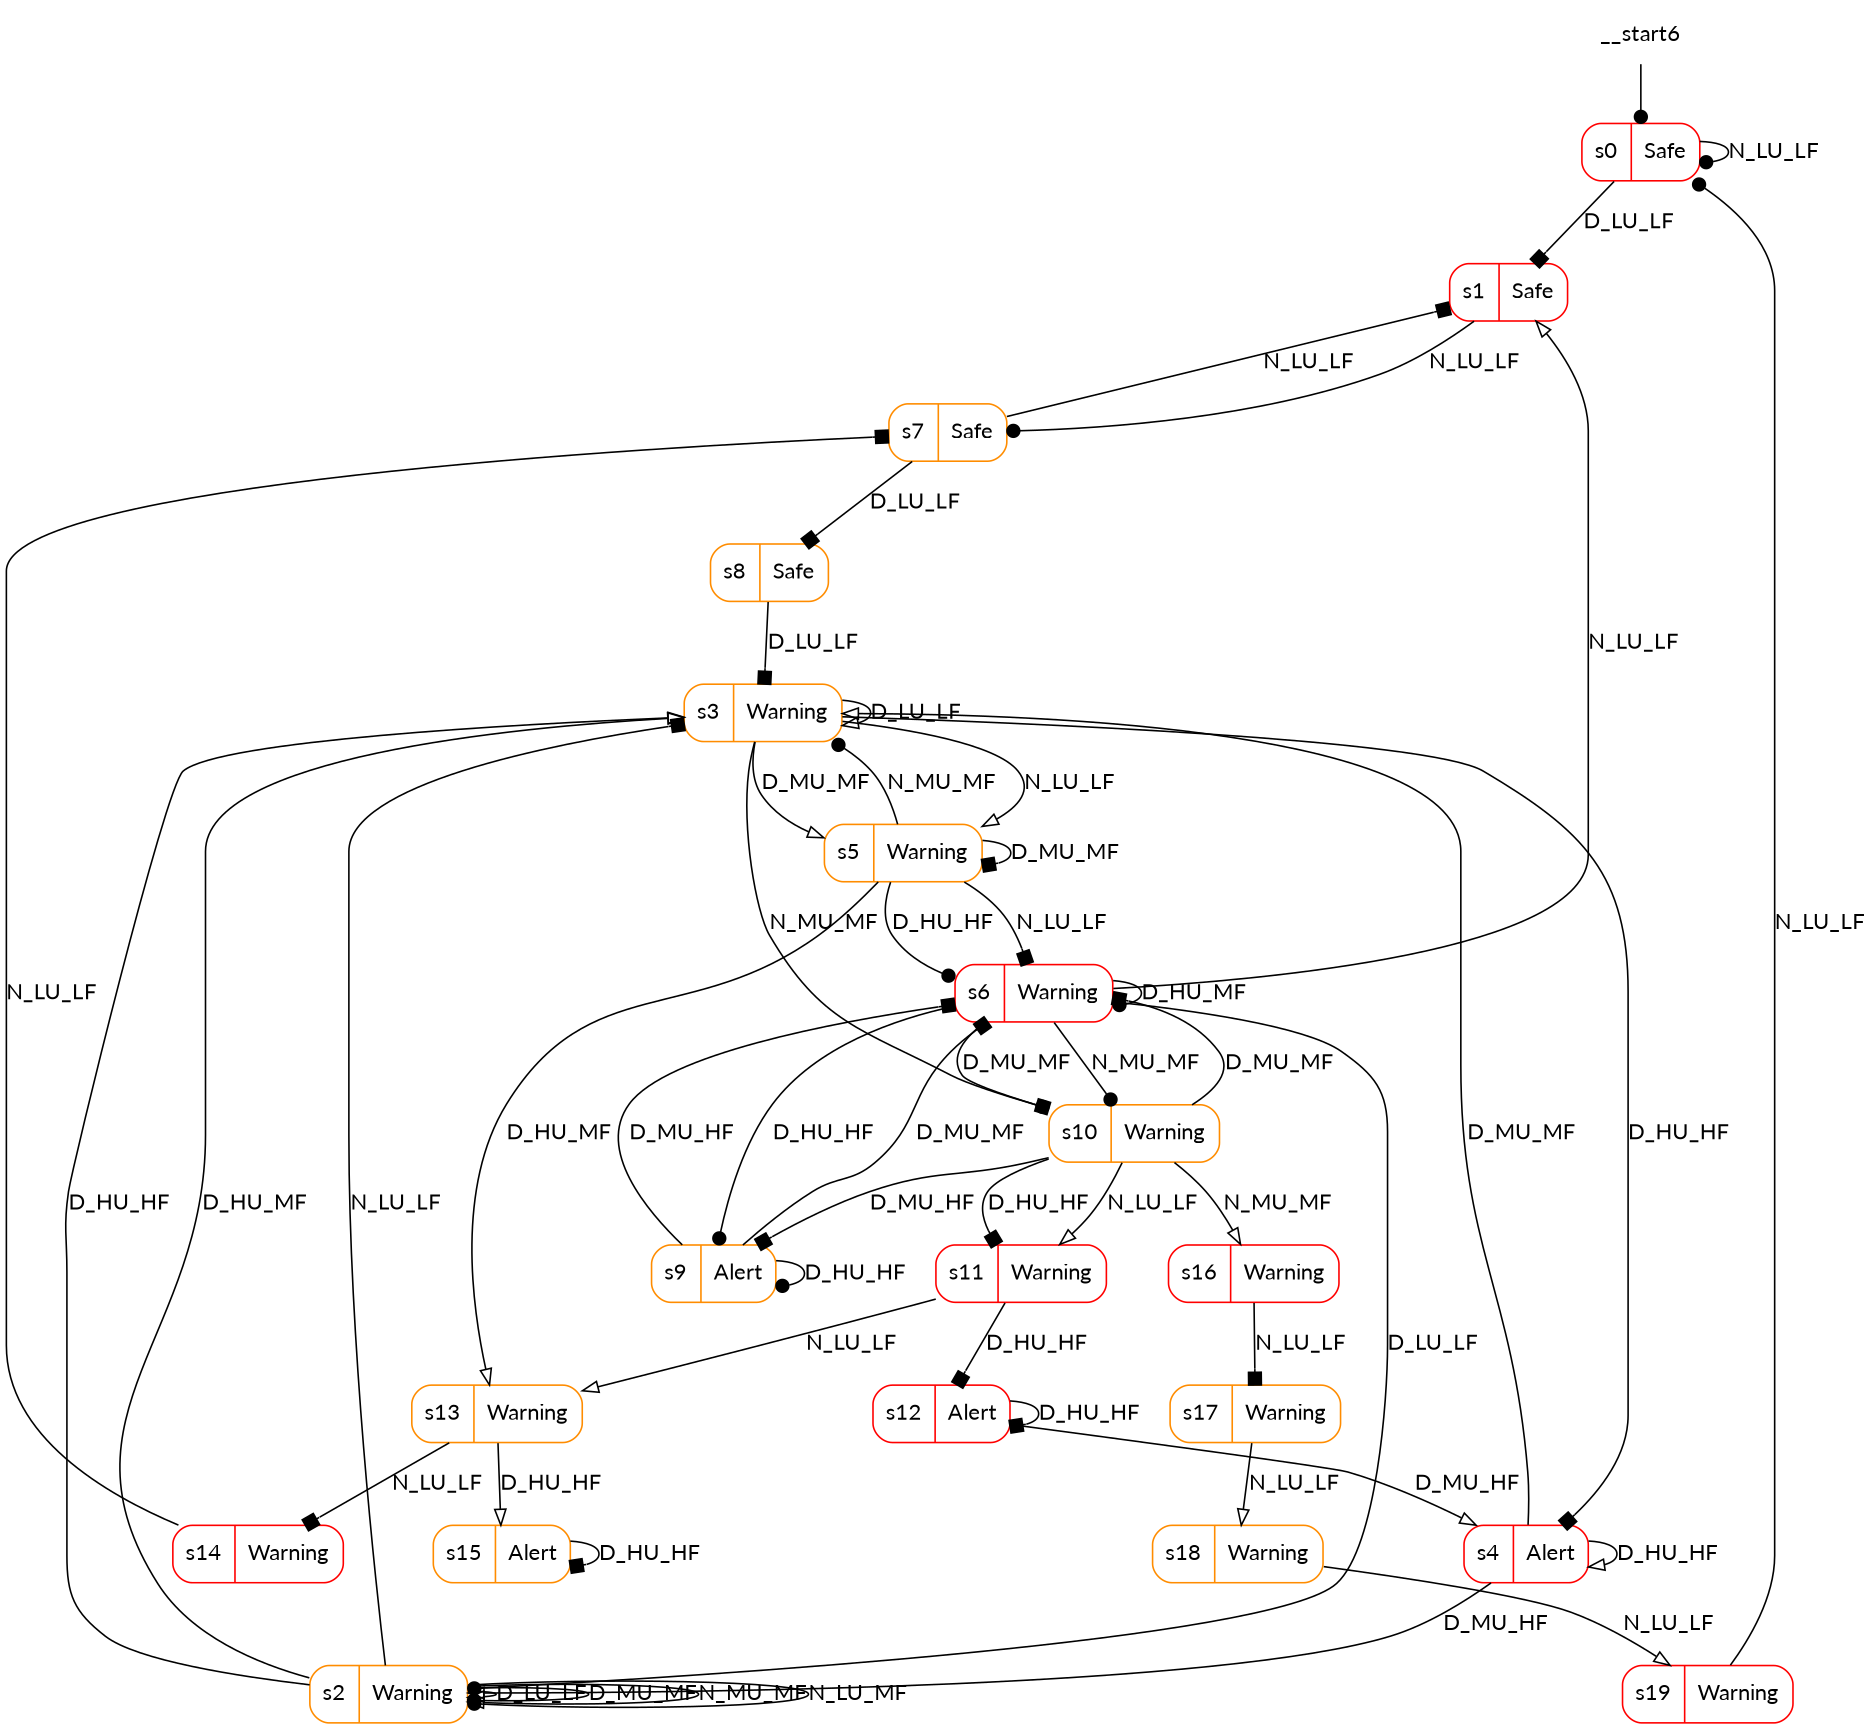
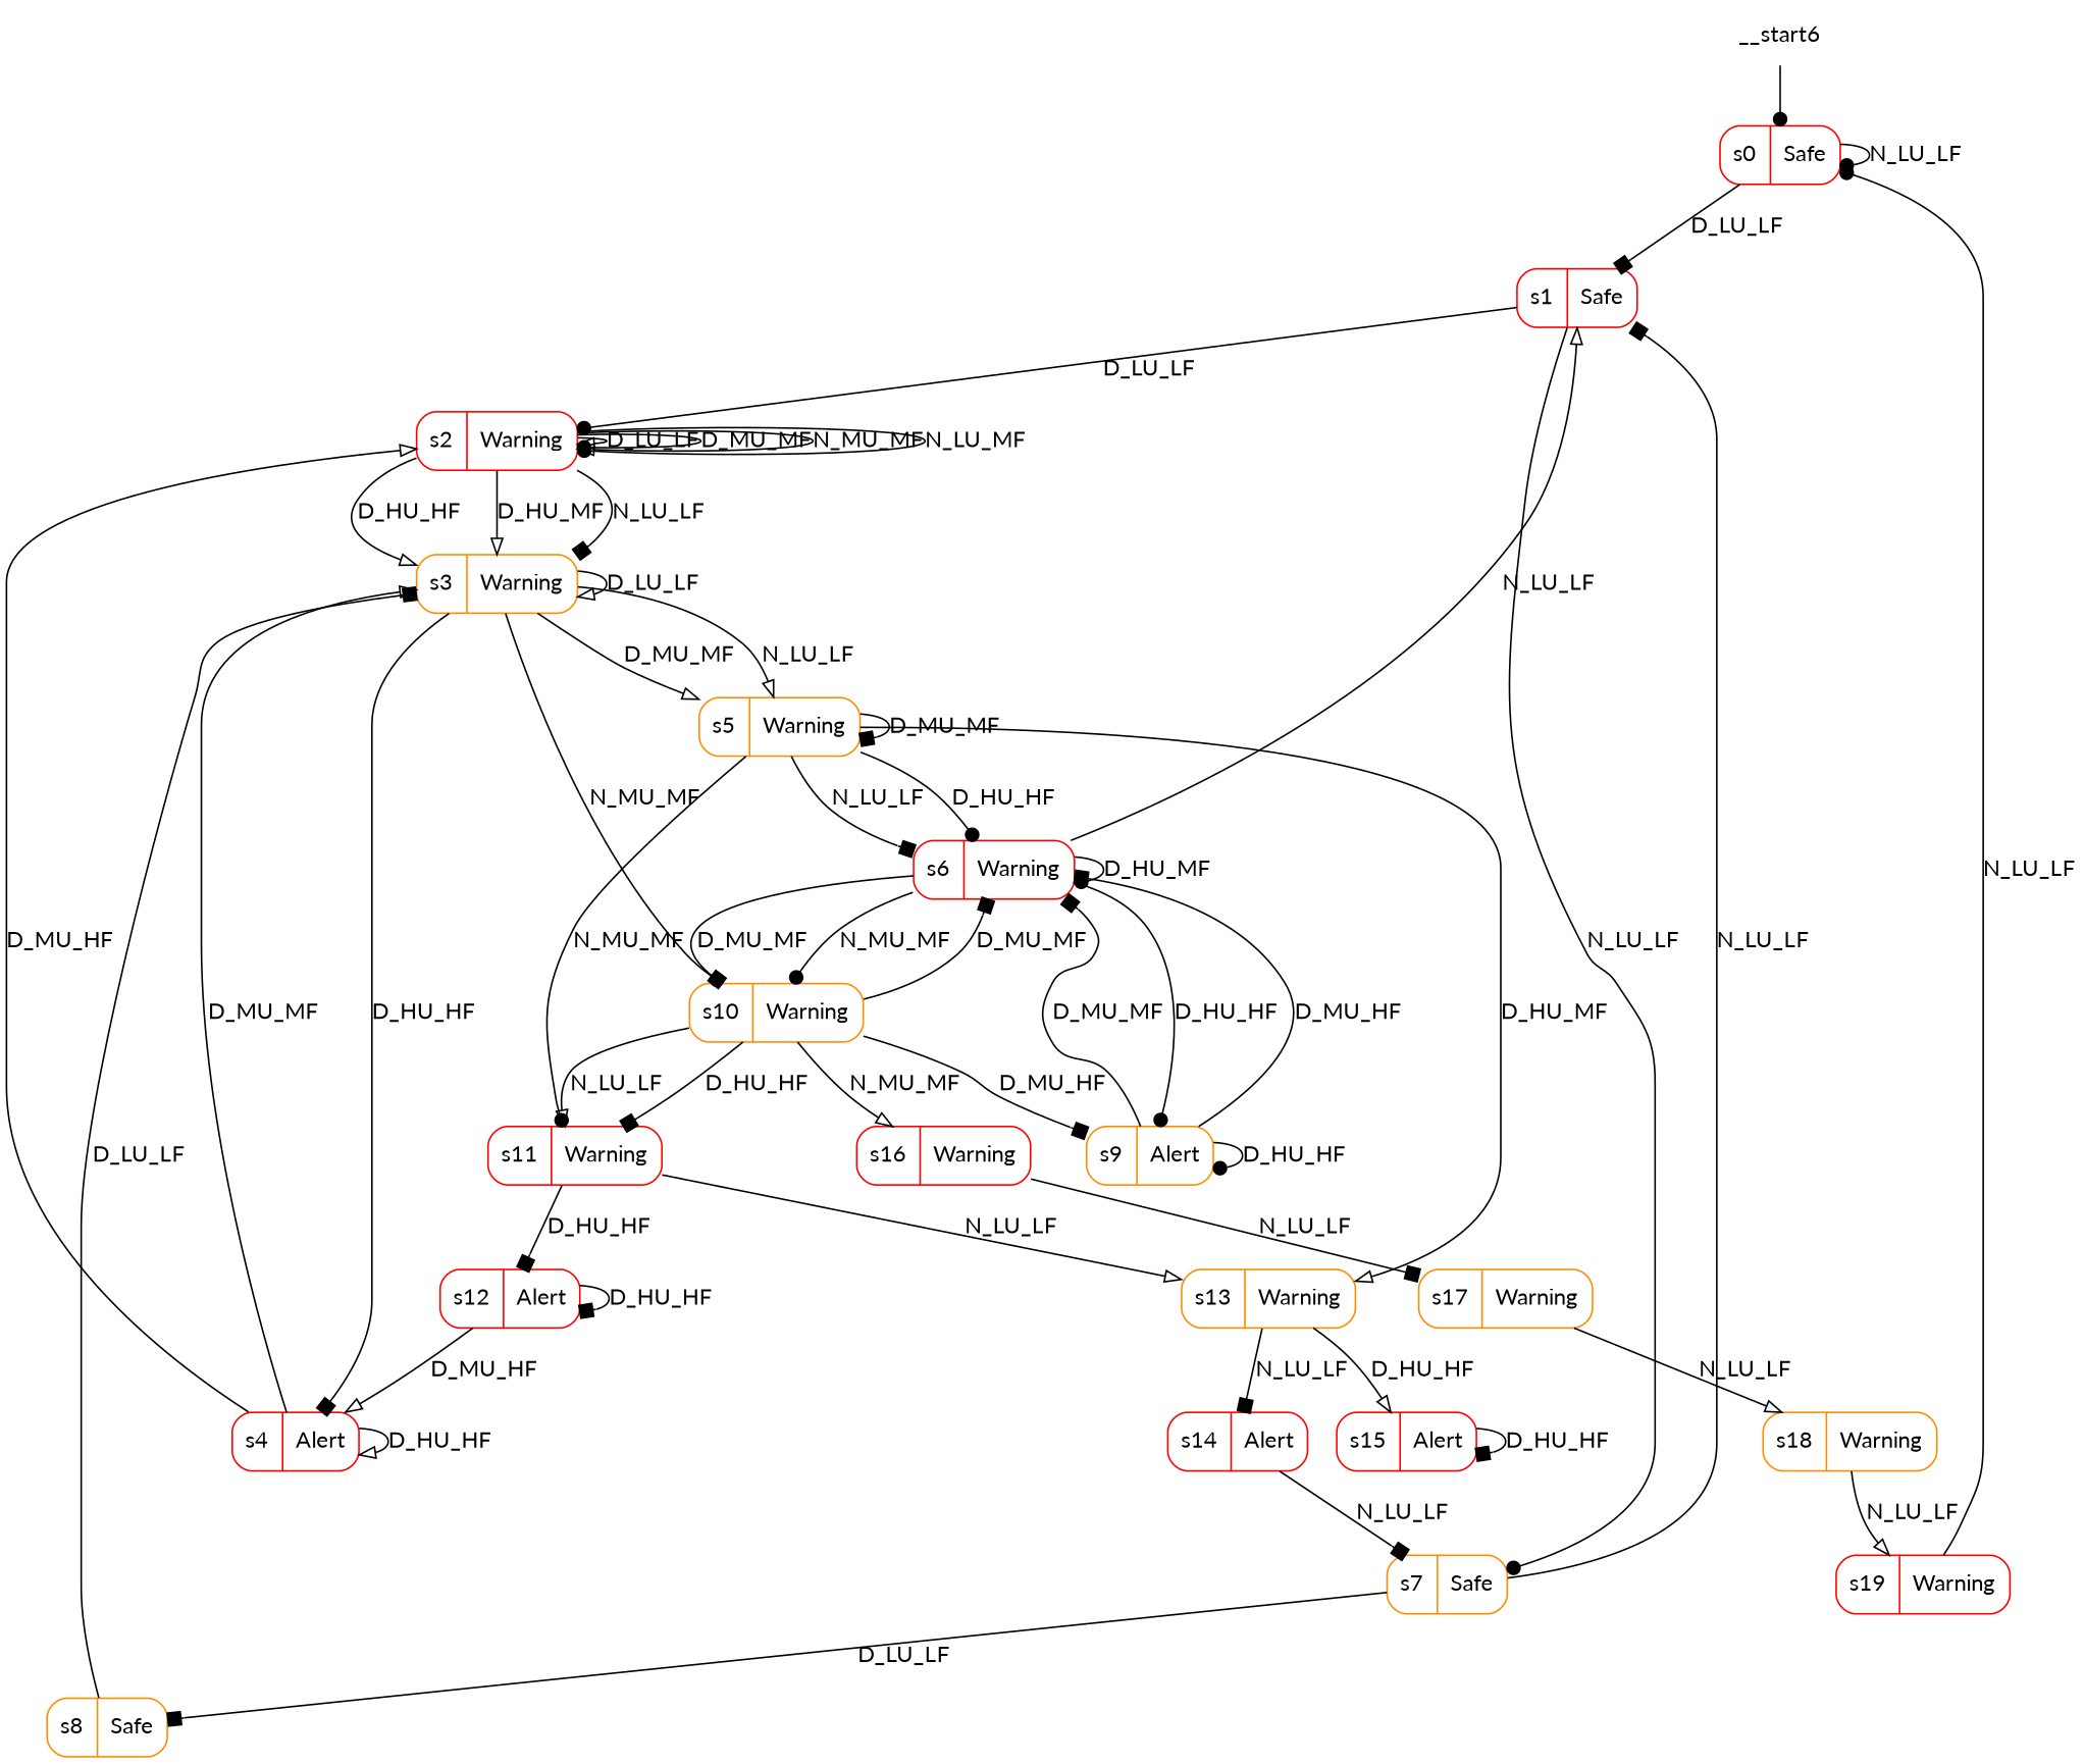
  digraph {
    fontname=Lato
    node [color=darkorange fontname=Lato shape=record style=rounded]
    edge [arrowhead=box fontname=Lato]
    n1 [color=red label="s0|Safe"]
    n2 [color=red label="s1|Safe"]
-   n3 [label="s2|Warning"]
+   n3 [color=red label="s2|Warning"]
    n4 [label="s7|Safe"]
    n5 [label="s3|Warning"]
    n6 [label="s8|Safe"]
    n7 [color=red label="s4|Alert"]
    n8 [label="s5|Warning"]
    n9 [label="s10|Warning"]
    n10 [color=red label="s6|Warning"]
    n11 [label="s13|Warning"]
    n12 [label="s9|Alert"]
    n13 [color=red label="s11|Warning"]
    n14 [color=red label="s16|Warning"]
-   n15 [color=red label="s14|Warning"]
-   n16 [label="s15|Alert"]
+   n15 [color=red label="s14|Alert"]
+   n16 [color=red label="s15|Alert"]
    n17 [color=red label="s12|Alert"]
    n18 [label="s17|Warning"]
    n19 [label="s18|Warning"]
    n20 [color=red label="s19|Warning"]
    n21 [label=__start6 shape=none style=""]
    n1 -> n1 [arrowhead=dot label=N_LU_LF]
    n1 -> n2 [label=D_LU_LF]
-   n10 -> n3 [arrowhead=dot label=D_LU_LF]
+   n2 -> n3 [arrowhead=dot label=D_LU_LF]
    n2 -> n4 [arrowhead=dot label=N_LU_LF]
    n3 -> n3 [arrowhead=onormal label=D_LU_LF]
    n3 -> n3 [arrowhead=dot label=D_MU_MF]
    n3 -> n3 [arrowhead=onormal label=N_MU_MF]
    n3 -> n3 [arrowhead=dot label=N_LU_MF]
    n3 -> n5 [arrowhead=onormal label=D_HU_HF]
    n3 -> n5 [arrowhead=onormal label=D_HU_MF]
    n3 -> n5 [label=N_LU_LF]
    n4 -> n2 [label=N_LU_LF]
    n4 -> n6 [label=D_LU_LF]
    n5 -> n5 [arrowhead=onormal label=D_LU_LF]
    n5 -> n7 [label=D_HU_HF]
    n5 -> n8 [arrowhead=onormal label=N_LU_LF]
    n5 -> n8 [arrowhead=onormal label=D_MU_MF]
    n5 -> n9 [arrowhead=dot label=N_MU_MF]
    n6 -> n5 [label=D_LU_LF]
    n7 -> n3 [arrowhead=onormal label=D_MU_HF]
    n7 -> n5 [arrowhead=onormal label=D_MU_MF]
    n7 -> n7 [arrowhead=onormal label=D_HU_HF]
-   n8 -> n5 [arrowhead=dot label=N_MU_MF]
+   n8 -> n13 [arrowhead=dot label=N_MU_MF]
    n8 -> n8 [label=D_MU_MF]
    n8 -> n10 [label=N_LU_LF]
    n8 -> n10 [arrowhead=dot label=D_HU_HF]
    n8 -> n11 [arrowhead=onormal label=D_HU_MF]
    n9 -> n10 [label=D_MU_MF]
    n9 -> n12 [label=D_MU_HF]
    n9 -> n13 [label=D_HU_HF]
    n9 -> n13 [arrowhead=onormal label=N_LU_LF]
    n9 -> n14 [arrowhead=onormal label=N_MU_MF]
    n10 -> n2 [arrowhead=onormal label=N_LU_LF]
    n10 -> n9 [label=D_MU_MF]
    n10 -> n9 [arrowhead=dot label=N_MU_MF]
    n10 -> n10 [arrowhead=dot label=D_HU_MF]
    n10 -> n12 [arrowhead=dot label=D_HU_HF]
    n11 -> n15 [label=N_LU_LF]
    n11 -> n16 [arrowhead=onormal label=D_HU_HF]
    n12 -> n10 [label=D_MU_HF]
    n12 -> n10 [label=D_MU_MF]
    n12 -> n12 [arrowhead=dot label=D_HU_HF]
    n13 -> n11 [arrowhead=onormal label=N_LU_LF]
    n13 -> n17 [label=D_HU_HF]
    n14 -> n18 [label=N_LU_LF]
    n15 -> n4 [label=N_LU_LF]
    n16 -> n16 [label=D_HU_HF]
    n17 -> n7 [arrowhead=onormal label=D_MU_HF]
    n17 -> n17 [label=D_HU_HF]
    n18 -> n19 [arrowhead=onormal label=N_LU_LF]
    n19 -> n20 [arrowhead=onormal label=N_LU_LF]
    n20 -> n1 [arrowhead=dot label=N_LU_LF]
    n21 -> n1 [arrowhead=dot]
  }
